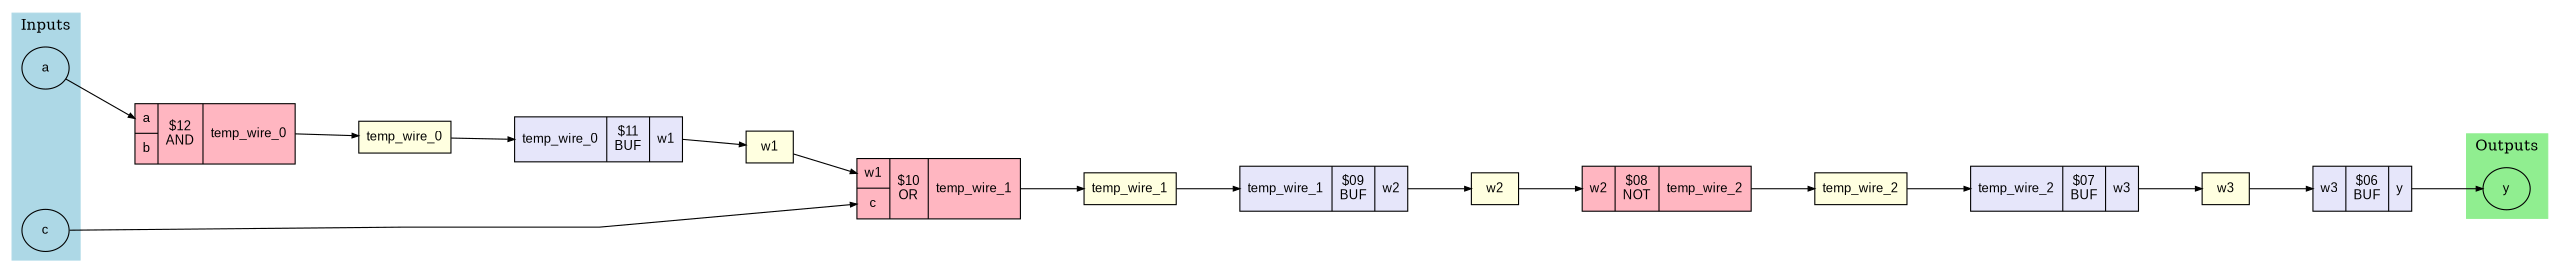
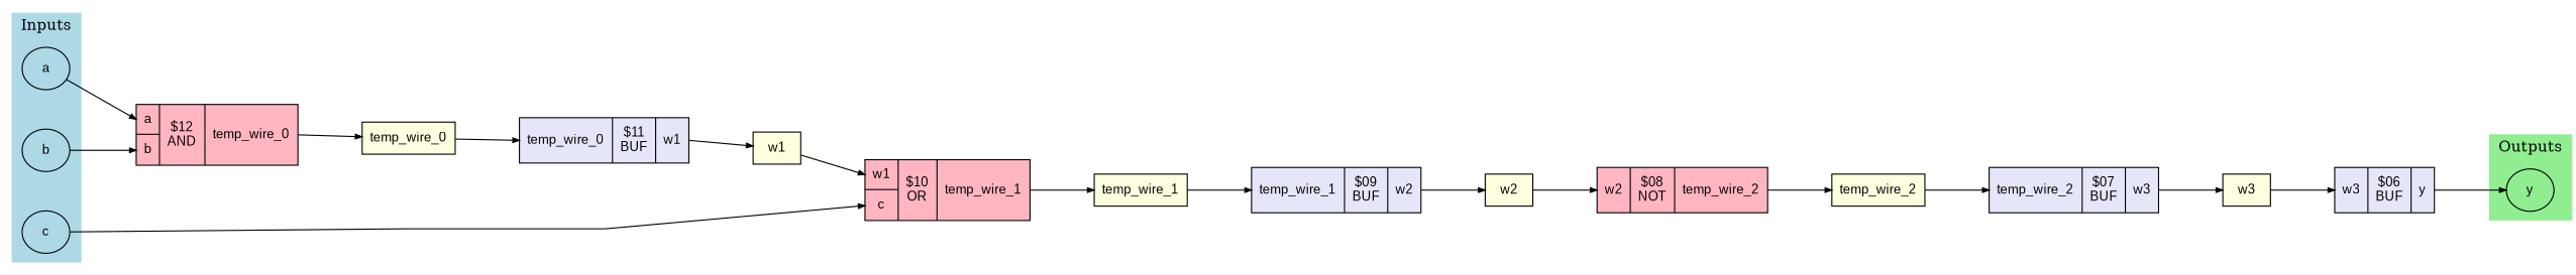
  digraph {
    concentrate=false
    nodesep=0.5
    ordering=out
    rankdir=LR
    ranksep=0.8
    splines=polyline
    node [fillcolor=lightyellow fontname=Arial fontsize=12 margin=0.1 penwidth=1.0 shape=record style=filled]
    edge [arrowhead=normal arrowsize=0.6 fontname=Arial fontsize=10 penwidth=1.0]
    n1 [fillcolor=lightblue height=0.4 label=a shape=ellipse width=0.6]
+   n2 [fillcolor=lightblue height=0.4 label=b shape=ellipse width=0.6]
    n3 [fillcolor=lightblue height=0.4 label=c shape=ellipse width=0.6]
    n4 [fillcolor=lightgreen height=0.4 label=y shape=ellipse width=0.6]
    n5 [fillcolor=lightpink height=0.4 label="{{<A> a|<B> b}|{$12\nAND}|<temp_wire_0> temp_wire_0}" width=0.6]
    n6 [fillcolor=lightpink height=0.4 label="{{<A> w1|<B> c}|{$10\nOR}|<temp_wire_1> temp_wire_1}" width=0.6]
    n7 [height=0.4 label=w1 shape=box width=0.6]
    n8 [height=0.4 label=w2 shape=box width=0.6]
    n9 [fillcolor=lightpink height=0.4 label="{{<B> w2}|{$08\nNOT}|<temp_wire_2> temp_wire_2}" width=0.6]
    n10 [height=0.4 label=w3 shape=box width=0.6]
    n11 [fillcolor=lavender height=0.4 label="{<A> w3|{$06\nBUF}|<y> y}" width=0.6]
    n12 [height=0.4 label=temp_wire_0 shape=box width=0.6]
    n13 [fillcolor=lavender height=0.4 label="{<A> temp_wire_0|{$11\nBUF}|<w1> w1}" width=0.6]
    n14 [height=0.4 label=temp_wire_1 shape=box width=0.6]
    n15 [fillcolor=lavender height=0.4 label="{<A> temp_wire_1|{$09\nBUF}|<w2> w2}" width=0.6]
    n16 [height=0.4 label=temp_wire_2 shape=box width=0.6]
    n17 [fillcolor=lavender height=0.4 label="{<A> temp_wire_2|{$07\nBUF}|<w3> w3}" width=0.6]
    subgraph cluster_1 {
      color=lightblue
      label=Inputs
      rank=source
      style=filled
      n1
+     n2
      n3
    }
    subgraph cluster_2 {
      color=lightgreen
      label=Outputs
      rank=sink
      style=filled
      n4
    }
    n1 -> n5 [headport=A]
+   n2 -> n5 [headport=B]
    n3 -> n6 [headport=B]
    n5 -> n12 [tailport=temp_wire_0]
    n6 -> n14 [tailport=temp_wire_1]
    n7 -> n6 [headport=A]
    n8 -> n9 [headport=A]
    n9 -> n16 [tailport=temp_wire_2]
    n10 -> n11 [headport=A]
    n11 -> n4 [tailport=y]
    n12 -> n13 [headport=A]
    n13 -> n7 [tailport=w1]
    n14 -> n15 [headport=A]
    n15 -> n8 [tailport=w2]
    n16 -> n17 [headport=A]
    n17 -> n10 [tailport=w3]
  }
